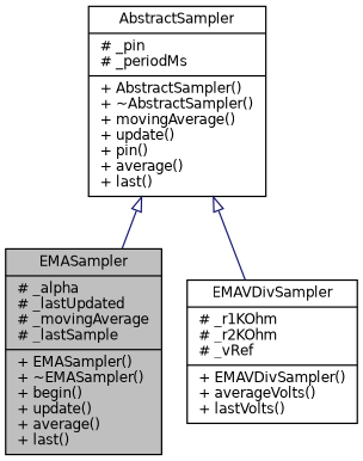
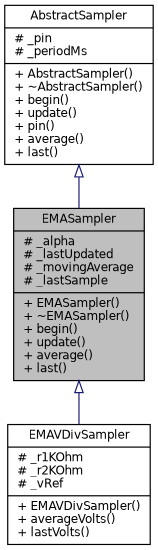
  digraph {
    node [color=black fillcolor=white fontname=Helvetica fontsize=10 shape=record style=filled]
    edge [arrowtail=onormal color=midnightblue dir=back fontname=Helvetica fontsize=10 labelfontname=Helvetica labelfontsize=10 style=solid]
    n1 [fillcolor=grey75 fontcolor=black height=0.2 label="{EMASampler\n|# _alpha\l# _lastUpdated\l# _movingAverage\l# _lastSample\l|+ EMASampler()\l+ ~EMASampler()\l+ begin()\l+ update()\l+ average()\l+ last()\l}" width=0.4]
    n2 [height=0.2 label="{EMAVDivSampler\n|# _r1KOhm\l# _r2KOhm\l# _vRef\l|+ EMAVDivSampler()\l+ averageVolts()\l+ lastVolts()\l}" width=0.4]
-   n3 [height=0.2 label="{AbstractSampler\n|# _pin\l# _periodMs\l|+ AbstractSampler()\l+ ~AbstractSampler()\l+ movingAverage()\l+ update()\l+ pin()\l+ average()\l+ last()\l}" width=0.4]
-   n3 -> n2
+   n3 [height=0.2 label="{AbstractSampler\n|# _pin\l# _periodMs\l|+ AbstractSampler()\l+ ~AbstractSampler()\l+ begin()\l+ update()\l+ pin()\l+ average()\l+ last()\l}" width=0.4]
+   n1 -> n2
    n3 -> n1
  }
